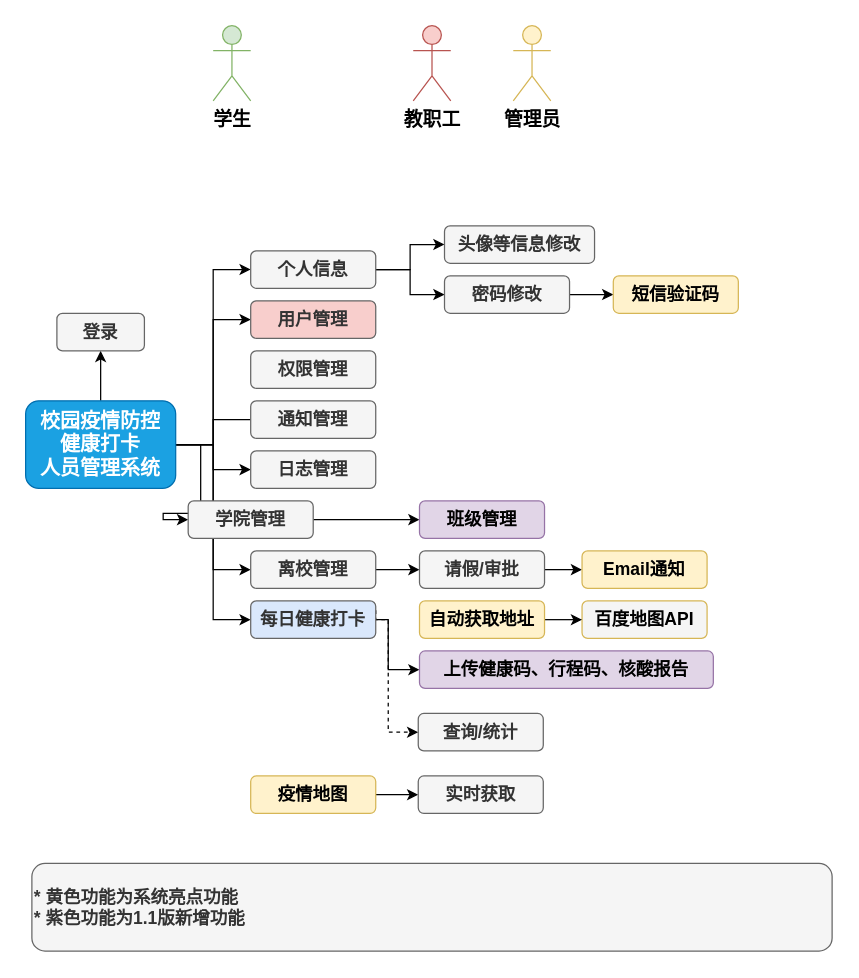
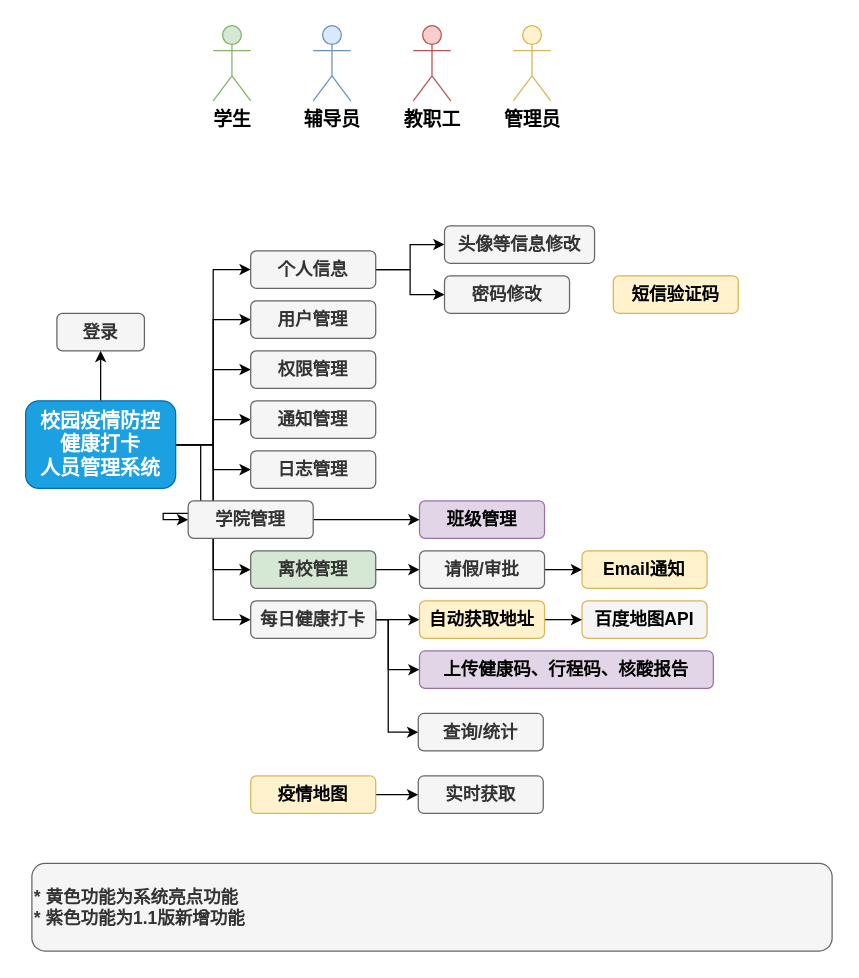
  <mxCell id="0" />
  <mxCell id="1" parent="0" />
  <mxCell id="2" value="学生" style="shape=umlActor;verticalLabelPosition=bottom;verticalAlign=top;html=1;outlineConnect=0;fillColor=#d5e8d4;strokeColor=#82b366;fontStyle=1;fontSize=15;" parent="1" vertex="1"><mxGeometry x="170" y="20" width="30" height="60" as="geometry" /></mxCell>
+ <mxCell id="3" value="辅导员" style="shape=umlActor;verticalLabelPosition=bottom;verticalAlign=top;html=1;outlineConnect=0;fillColor=#dae8fc;strokeColor=#6c8ebf;fontStyle=1;fontSize=15;" parent="1" vertex="1"><mxGeometry x="250" y="20" width="30" height="60" as="geometry" /></mxCell>
  <mxCell id="4" value="教职工" style="shape=umlActor;verticalLabelPosition=bottom;verticalAlign=top;html=1;outlineConnect=0;fillColor=#f8cecc;strokeColor=#b85450;fontStyle=1;fontSize=15;" parent="1" vertex="1"><mxGeometry x="330" y="20" width="30" height="60" as="geometry" /></mxCell>
  <mxCell id="5" value="管理员" style="shape=umlActor;verticalLabelPosition=bottom;verticalAlign=top;html=1;outlineConnect=0;fillColor=#fff2cc;strokeColor=#d6b656;fontStyle=1;fontSize=15;" parent="1" vertex="1"><mxGeometry x="410" y="20" width="30" height="60" as="geometry" /></mxCell>
  <mxCell id="6" style="edgeStyle=orthogonalEdgeStyle;rounded=0;orthogonalLoop=1;jettySize=auto;html=1;exitX=0.5;exitY=0;exitDx=0;exitDy=0;entryX=0.5;entryY=1;entryDx=0;entryDy=0;fontSize=14;" parent="1" source="15" target="16" edge="1"><mxGeometry relative="1" as="geometry" /></mxCell>
  <mxCell id="7" style="edgeStyle=orthogonalEdgeStyle;rounded=0;orthogonalLoop=1;jettySize=auto;html=1;exitX=1;exitY=0.5;exitDx=0;exitDy=0;entryX=0;entryY=0.5;entryDx=0;entryDy=0;fontSize=16;" parent="1" source="15" target="22" edge="1"><mxGeometry relative="1" as="geometry" /></mxCell>
  <mxCell id="8" style="edgeStyle=orthogonalEdgeStyle;rounded=0;orthogonalLoop=1;jettySize=auto;html=1;exitX=1;exitY=0.5;exitDx=0;exitDy=0;entryX=0;entryY=0.5;entryDx=0;entryDy=0;fontSize=16;" parent="1" source="15" target="17" edge="1"><mxGeometry relative="1" as="geometry" /></mxCell>
- <mxCell id="10" style="edgeStyle=orthogonalEdgeStyle;rounded=0;orthogonalLoop=1;jettySize=auto;html=1;exitX=1;exitY=0.5;exitDx=0;exitDy=0;entryX=0;entryY=0.5;entryDx=0;entryDy=0;fontSize=16;endArrow=none;" parent="1" source="15" target="19" edge="1"><mxGeometry relative="1" as="geometry" /></mxCell>
+ <mxCell id="9" style="edgeStyle=orthogonalEdgeStyle;rounded=0;orthogonalLoop=1;jettySize=auto;html=1;exitX=1;exitY=0.5;exitDx=0;exitDy=0;entryX=0;entryY=0.5;entryDx=0;entryDy=0;fontSize=16;" parent="1" source="15" target="18" edge="1"><mxGeometry relative="1" as="geometry" /></mxCell>
+ <mxCell id="10" style="edgeStyle=orthogonalEdgeStyle;rounded=0;orthogonalLoop=1;jettySize=auto;html=1;exitX=1;exitY=0.5;exitDx=0;exitDy=0;entryX=0;entryY=0.5;entryDx=0;entryDy=0;fontSize=16;" parent="1" source="15" target="19" edge="1"><mxGeometry relative="1" as="geometry" /></mxCell>
  <mxCell id="11" style="edgeStyle=orthogonalEdgeStyle;rounded=0;orthogonalLoop=1;jettySize=auto;html=1;exitX=1;exitY=0.5;exitDx=0;exitDy=0;entryX=0;entryY=0.5;entryDx=0;entryDy=0;fontSize=16;" parent="1" source="15" target="24" edge="1"><mxGeometry relative="1" as="geometry" /></mxCell>
  <mxCell id="12" style="edgeStyle=orthogonalEdgeStyle;rounded=0;orthogonalLoop=1;jettySize=auto;html=1;exitX=1;exitY=0.5;exitDx=0;exitDy=0;entryX=0;entryY=0.5;entryDx=0;entryDy=0;fontSize=16;" parent="1" source="15" target="26" edge="1"><mxGeometry relative="1" as="geometry" /></mxCell>
  <mxCell id="13" style="edgeStyle=orthogonalEdgeStyle;rounded=0;orthogonalLoop=1;jettySize=auto;html=1;exitX=1;exitY=0.5;exitDx=0;exitDy=0;entryX=0;entryY=0.5;entryDx=0;entryDy=0;fontSize=16;" parent="1" source="15" target="28" edge="1"><mxGeometry relative="1" as="geometry" /></mxCell>
  <mxCell id="14" style="edgeStyle=orthogonalEdgeStyle;rounded=0;orthogonalLoop=1;jettySize=auto;html=1;exitX=1;exitY=0.5;exitDx=0;exitDy=0;entryX=0;entryY=0.5;entryDx=0;entryDy=0;fontSize=16;" parent="1" source="15" target="34" edge="1"><mxGeometry relative="1" as="geometry" /></mxCell>
  <mxCell id="15" value="校园疫情防控&lt;br style=&quot;font-size: 16px;&quot;&gt;健康打卡&lt;br style=&quot;font-size: 16px;&quot;&gt;人员管理系统" style="rounded=1;whiteSpace=wrap;html=1;fontSize=16;fillColor=#1ba1e2;strokeColor=#006EAF;fontColor=#ffffff;fontStyle=1" parent="1" vertex="1"><mxGeometry x="20" y="320" width="120" height="70" as="geometry" /></mxCell>
  <mxCell id="16" value="登录" style="rounded=1;whiteSpace=wrap;html=1;fontSize=14;fillColor=#f5f5f5;fontColor=#333333;strokeColor=#666666;fontStyle=1" parent="1" vertex="1"><mxGeometry x="45" y="250" width="70" height="30" as="geometry" /></mxCell>
- <mxCell id="17" value="用户管理" style="rounded=1;whiteSpace=wrap;html=1;fontSize=14;fillColor=#f8cecc;fontColor=#333333;strokeColor=#666666;fontStyle=1;" parent="1" vertex="1"><mxGeometry x="200" y="240" width="100" height="30" as="geometry" /></mxCell>
+ <mxCell id="17" value="用户管理" style="rounded=1;whiteSpace=wrap;html=1;fontSize=14;fillColor=#f5f5f5;fontColor=#333333;strokeColor=#666666;fontStyle=1" parent="1" vertex="1"><mxGeometry x="200" y="240" width="100" height="30" as="geometry" /></mxCell>
  <mxCell id="18" value="权限管理" style="rounded=1;whiteSpace=wrap;html=1;fontSize=14;fillColor=#f5f5f5;fontColor=#333333;strokeColor=#666666;fontStyle=1" parent="1" vertex="1"><mxGeometry x="200" y="280" width="100" height="30" as="geometry" /></mxCell>
  <mxCell id="19" value="通知管理" style="rounded=1;whiteSpace=wrap;html=1;fontSize=14;fillColor=#f5f5f5;fontColor=#333333;strokeColor=#666666;fontStyle=1" parent="1" vertex="1"><mxGeometry x="200" y="320" width="100" height="30" as="geometry" /></mxCell>
  <mxCell id="20" style="edgeStyle=orthogonalEdgeStyle;rounded=0;orthogonalLoop=1;jettySize=auto;html=1;exitX=1;exitY=0.5;exitDx=0;exitDy=0;entryX=0;entryY=0.5;entryDx=0;entryDy=0;fontSize=16;" parent="1" source="22" target="23" edge="1"><mxGeometry relative="1" as="geometry" /></mxCell>
  <mxCell id="21" style="edgeStyle=orthogonalEdgeStyle;rounded=0;orthogonalLoop=1;jettySize=auto;html=1;exitX=1;exitY=0.5;exitDx=0;exitDy=0;entryX=0;entryY=0.5;entryDx=0;entryDy=0;fontSize=16;" parent="1" source="22" target="42" edge="1"><mxGeometry relative="1" as="geometry" /></mxCell>
  <mxCell id="22" value="个人信息" style="rounded=1;whiteSpace=wrap;html=1;fontSize=14;fillColor=#f5f5f5;fontColor=#333333;strokeColor=#666666;fontStyle=1" parent="1" vertex="1"><mxGeometry x="200" y="200" width="100" height="30" as="geometry" /></mxCell>
  <mxCell id="23" value="头像等信息修改" style="rounded=1;whiteSpace=wrap;html=1;fontSize=14;fillColor=#f5f5f5;fontColor=#333333;strokeColor=#666666;fontStyle=1" parent="1" vertex="1"><mxGeometry x="355" y="180" width="120" height="30" as="geometry" /></mxCell>
  <mxCell id="24" value="日志管理" style="rounded=1;whiteSpace=wrap;html=1;fontSize=14;fillColor=#f5f5f5;fontColor=#333333;strokeColor=#666666;fontStyle=1" parent="1" vertex="1"><mxGeometry x="200" y="360" width="100" height="30" as="geometry" /></mxCell>
  <mxCell id="25" style="edgeStyle=orthogonalEdgeStyle;rounded=0;orthogonalLoop=1;jettySize=auto;html=1;exitX=1;exitY=0.5;exitDx=0;exitDy=0;entryX=0;entryY=0.5;entryDx=0;entryDy=0;" edge="1" parent="1" source="26" target="47"><mxGeometry relative="1" as="geometry" /></mxCell>
  <mxCell id="26" value="学院管理" style="rounded=1;whiteSpace=wrap;html=1;fontSize=14;fillColor=#f5f5f5;fontColor=#333333;strokeColor=#666666;fontStyle=1" parent="1" vertex="1"><mxGeometry x="150" y="400" width="100" height="30" as="geometry" /></mxCell>
  <mxCell id="27" style="edgeStyle=orthogonalEdgeStyle;rounded=0;orthogonalLoop=1;jettySize=auto;html=1;exitX=1;exitY=0.5;exitDx=0;exitDy=0;entryX=0;entryY=0.5;entryDx=0;entryDy=0;fontSize=16;" parent="1" source="28" target="30" edge="1"><mxGeometry relative="1" as="geometry" /></mxCell>
- <mxCell id="28" value="离校管理" style="rounded=1;whiteSpace=wrap;html=1;fontSize=14;fillColor=#f5f5f5;fontColor=#333333;strokeColor=#666666;fontStyle=1" parent="1" vertex="1"><mxGeometry x="200" y="440" width="100" height="30" as="geometry" /></mxCell>
+ <mxCell id="28" value="离校管理" style="rounded=1;whiteSpace=wrap;html=1;fontSize=14;fillColor=#d5e8d4;fontColor=#333333;strokeColor=#666666;fontStyle=1;" parent="1" vertex="1"><mxGeometry x="200" y="440" width="100" height="30" as="geometry" /></mxCell>
  <mxCell id="29" style="edgeStyle=orthogonalEdgeStyle;rounded=0;orthogonalLoop=1;jettySize=auto;html=1;exitX=1;exitY=0.5;exitDx=0;exitDy=0;entryX=0;entryY=0.5;entryDx=0;entryDy=0;" edge="1" parent="1" source="30" target="44"><mxGeometry relative="1" as="geometry" /></mxCell>
  <mxCell id="30" value="请假/审批" style="rounded=1;whiteSpace=wrap;html=1;fontSize=14;fillColor=#f5f5f5;fontColor=#333333;strokeColor=#666666;fontStyle=1" parent="1" vertex="1"><mxGeometry x="335" y="440" width="100" height="30" as="geometry" /></mxCell>
+ <mxCell id="31" style="edgeStyle=orthogonalEdgeStyle;rounded=0;orthogonalLoop=1;jettySize=auto;html=1;exitX=1;exitY=0.5;exitDx=0;exitDy=0;entryX=0;entryY=0.5;entryDx=0;entryDy=0;fontSize=16;" parent="1" source="34" target="37" edge="1"><mxGeometry relative="1" as="geometry" /></mxCell>
  <mxCell id="32" style="edgeStyle=orthogonalEdgeStyle;rounded=0;orthogonalLoop=1;jettySize=auto;html=1;exitX=1;exitY=0.5;exitDx=0;exitDy=0;entryX=0;entryY=0.5;entryDx=0;entryDy=0;" edge="1" parent="1" source="34" target="46"><mxGeometry relative="1" as="geometry"><Array as="points"><mxPoint x="310" y="495" /><mxPoint x="310" y="535" /></Array></mxGeometry></mxCell>
- <mxCell id="33" style="edgeStyle=orthogonalEdgeStyle;rounded=0;orthogonalLoop=1;jettySize=auto;html=1;exitX=1;exitY=0.25;exitDx=0;exitDy=0;entryX=0;entryY=0.5;entryDx=0;entryDy=0;dashed=1;" edge="1" parent="1" source="34" target="45"><mxGeometry relative="1" as="geometry"><Array as="points"><mxPoint x="300" y="495" /><mxPoint x="310" y="495" /><mxPoint x="310" y="585" /></Array></mxGeometry></mxCell>
- <mxCell id="34" value="每日健康打卡" style="rounded=1;whiteSpace=wrap;html=1;fontSize=14;fillColor=#dae8fc;fontColor=#333333;strokeColor=#666666;fontStyle=1;" parent="1" vertex="1"><mxGeometry x="200" y="480" width="100" height="30" as="geometry" /></mxCell>
+ <mxCell id="33" style="edgeStyle=orthogonalEdgeStyle;rounded=0;orthogonalLoop=1;jettySize=auto;html=1;exitX=1;exitY=0.25;exitDx=0;exitDy=0;entryX=0;entryY=0.5;entryDx=0;entryDy=0;" edge="1" parent="1" source="34" target="45"><mxGeometry relative="1" as="geometry"><Array as="points"><mxPoint x="300" y="495" /><mxPoint x="310" y="495" /><mxPoint x="310" y="585" /></Array></mxGeometry></mxCell>
+ <mxCell id="34" value="每日健康打卡" style="rounded=1;whiteSpace=wrap;html=1;fontSize=14;fillColor=#f5f5f5;fontColor=#333333;strokeColor=#666666;fontStyle=1" parent="1" vertex="1"><mxGeometry x="200" y="480" width="100" height="30" as="geometry" /></mxCell>
  <mxCell id="35" value="百度地图API" style="rounded=1;whiteSpace=wrap;html=1;fontSize=14;fillColor=#f5f5f5;strokeColor=#d6b656;fontStyle=1;" parent="1" vertex="1"><mxGeometry x="465" y="480" width="100" height="30" as="geometry" /></mxCell>
  <mxCell id="36" style="edgeStyle=orthogonalEdgeStyle;rounded=0;orthogonalLoop=1;jettySize=auto;html=1;exitX=1;exitY=0.5;exitDx=0;exitDy=0;entryX=0;entryY=0.5;entryDx=0;entryDy=0;fontSize=16;" parent="1" source="37" target="35" edge="1"><mxGeometry relative="1" as="geometry" /></mxCell>
  <mxCell id="37" value="自动获取地址" style="rounded=1;whiteSpace=wrap;html=1;fontSize=14;fillColor=#fff2cc;strokeColor=#d6b656;fontStyle=1" parent="1" vertex="1"><mxGeometry x="335" y="480" width="100" height="30" as="geometry" /></mxCell>
  <mxCell id="38" style="edgeStyle=orthogonalEdgeStyle;rounded=0;orthogonalLoop=1;jettySize=auto;html=1;exitX=1;exitY=0.5;exitDx=0;exitDy=0;entryX=0;entryY=0.5;entryDx=0;entryDy=0;fontSize=16;" parent="1" source="39" target="40" edge="1"><mxGeometry relative="1" as="geometry" /></mxCell>
  <mxCell id="39" value="疫情地图" style="rounded=1;whiteSpace=wrap;html=1;fontSize=14;fillColor=#fff2cc;strokeColor=#d6b656;fontStyle=1" parent="1" vertex="1"><mxGeometry x="200" y="620" width="100" height="30" as="geometry" /></mxCell>
  <mxCell id="40" value="实时获取" style="rounded=1;whiteSpace=wrap;html=1;fontSize=14;fillColor=#f5f5f5;fontColor=#333333;strokeColor=#666666;fontStyle=1" parent="1" vertex="1"><mxGeometry x="334" y="620" width="100" height="30" as="geometry" /></mxCell>
- <mxCell id="41" style="edgeStyle=orthogonalEdgeStyle;rounded=0;orthogonalLoop=1;jettySize=auto;html=1;exitX=1;exitY=0.5;exitDx=0;exitDy=0;entryX=0;entryY=0.5;entryDx=0;entryDy=0;" edge="1" parent="1" source="42" target="43"><mxGeometry relative="1" as="geometry" /></mxCell>
  <mxCell id="42" value="密码修改" style="rounded=1;whiteSpace=wrap;html=1;fontSize=14;fillColor=#f5f5f5;fontColor=#333333;strokeColor=#666666;fontStyle=1" parent="1" vertex="1"><mxGeometry x="355" y="220" width="100" height="30" as="geometry" /></mxCell>
  <mxCell id="43" value="短信验证码" style="rounded=1;whiteSpace=wrap;html=1;fontSize=14;fillColor=#fff2cc;strokeColor=#d6b656;fontStyle=1" vertex="1" parent="1"><mxGeometry x="490" y="220" width="100" height="30" as="geometry" /></mxCell>
  <mxCell id="44" value="Email通知" style="rounded=1;whiteSpace=wrap;html=1;fontSize=14;fillColor=#fff2cc;strokeColor=#d6b656;fontStyle=1" vertex="1" parent="1"><mxGeometry x="465" y="440" width="100" height="30" as="geometry" /></mxCell>
  <mxCell id="45" value="查询/统计" style="rounded=1;whiteSpace=wrap;html=1;fontSize=14;fillColor=#f5f5f5;fontColor=#333333;strokeColor=#666666;fontStyle=1" vertex="1" parent="1"><mxGeometry x="334" y="570" width="100" height="30" as="geometry" /></mxCell>
  <mxCell id="46" value="上传健康码、行程码、核酸报告" style="rounded=1;whiteSpace=wrap;html=1;fontSize=14;fillColor=#e1d5e7;strokeColor=#9673a6;fontStyle=1" vertex="1" parent="1"><mxGeometry x="335" y="520" width="235" height="30" as="geometry" /></mxCell>
  <mxCell id="47" value="班级管理" style="rounded=1;whiteSpace=wrap;html=1;fontSize=14;fillColor=#e1d5e7;strokeColor=#9673a6;fontStyle=1" vertex="1" parent="1"><mxGeometry x="335" y="400" width="100" height="30" as="geometry" /></mxCell>
  <mxCell id="48" value="* 黄色功能为系统亮点功能&lt;br&gt;* 紫色功能为1.1版新增功能" style="rounded=1;whiteSpace=wrap;html=1;fontSize=14;fillColor=#f5f5f5;strokeColor=#666666;fontStyle=1;fontColor=#333333;align=left;" vertex="1" parent="1"><mxGeometry x="25" y="690" width="640" height="70" as="geometry" /></mxCell>
